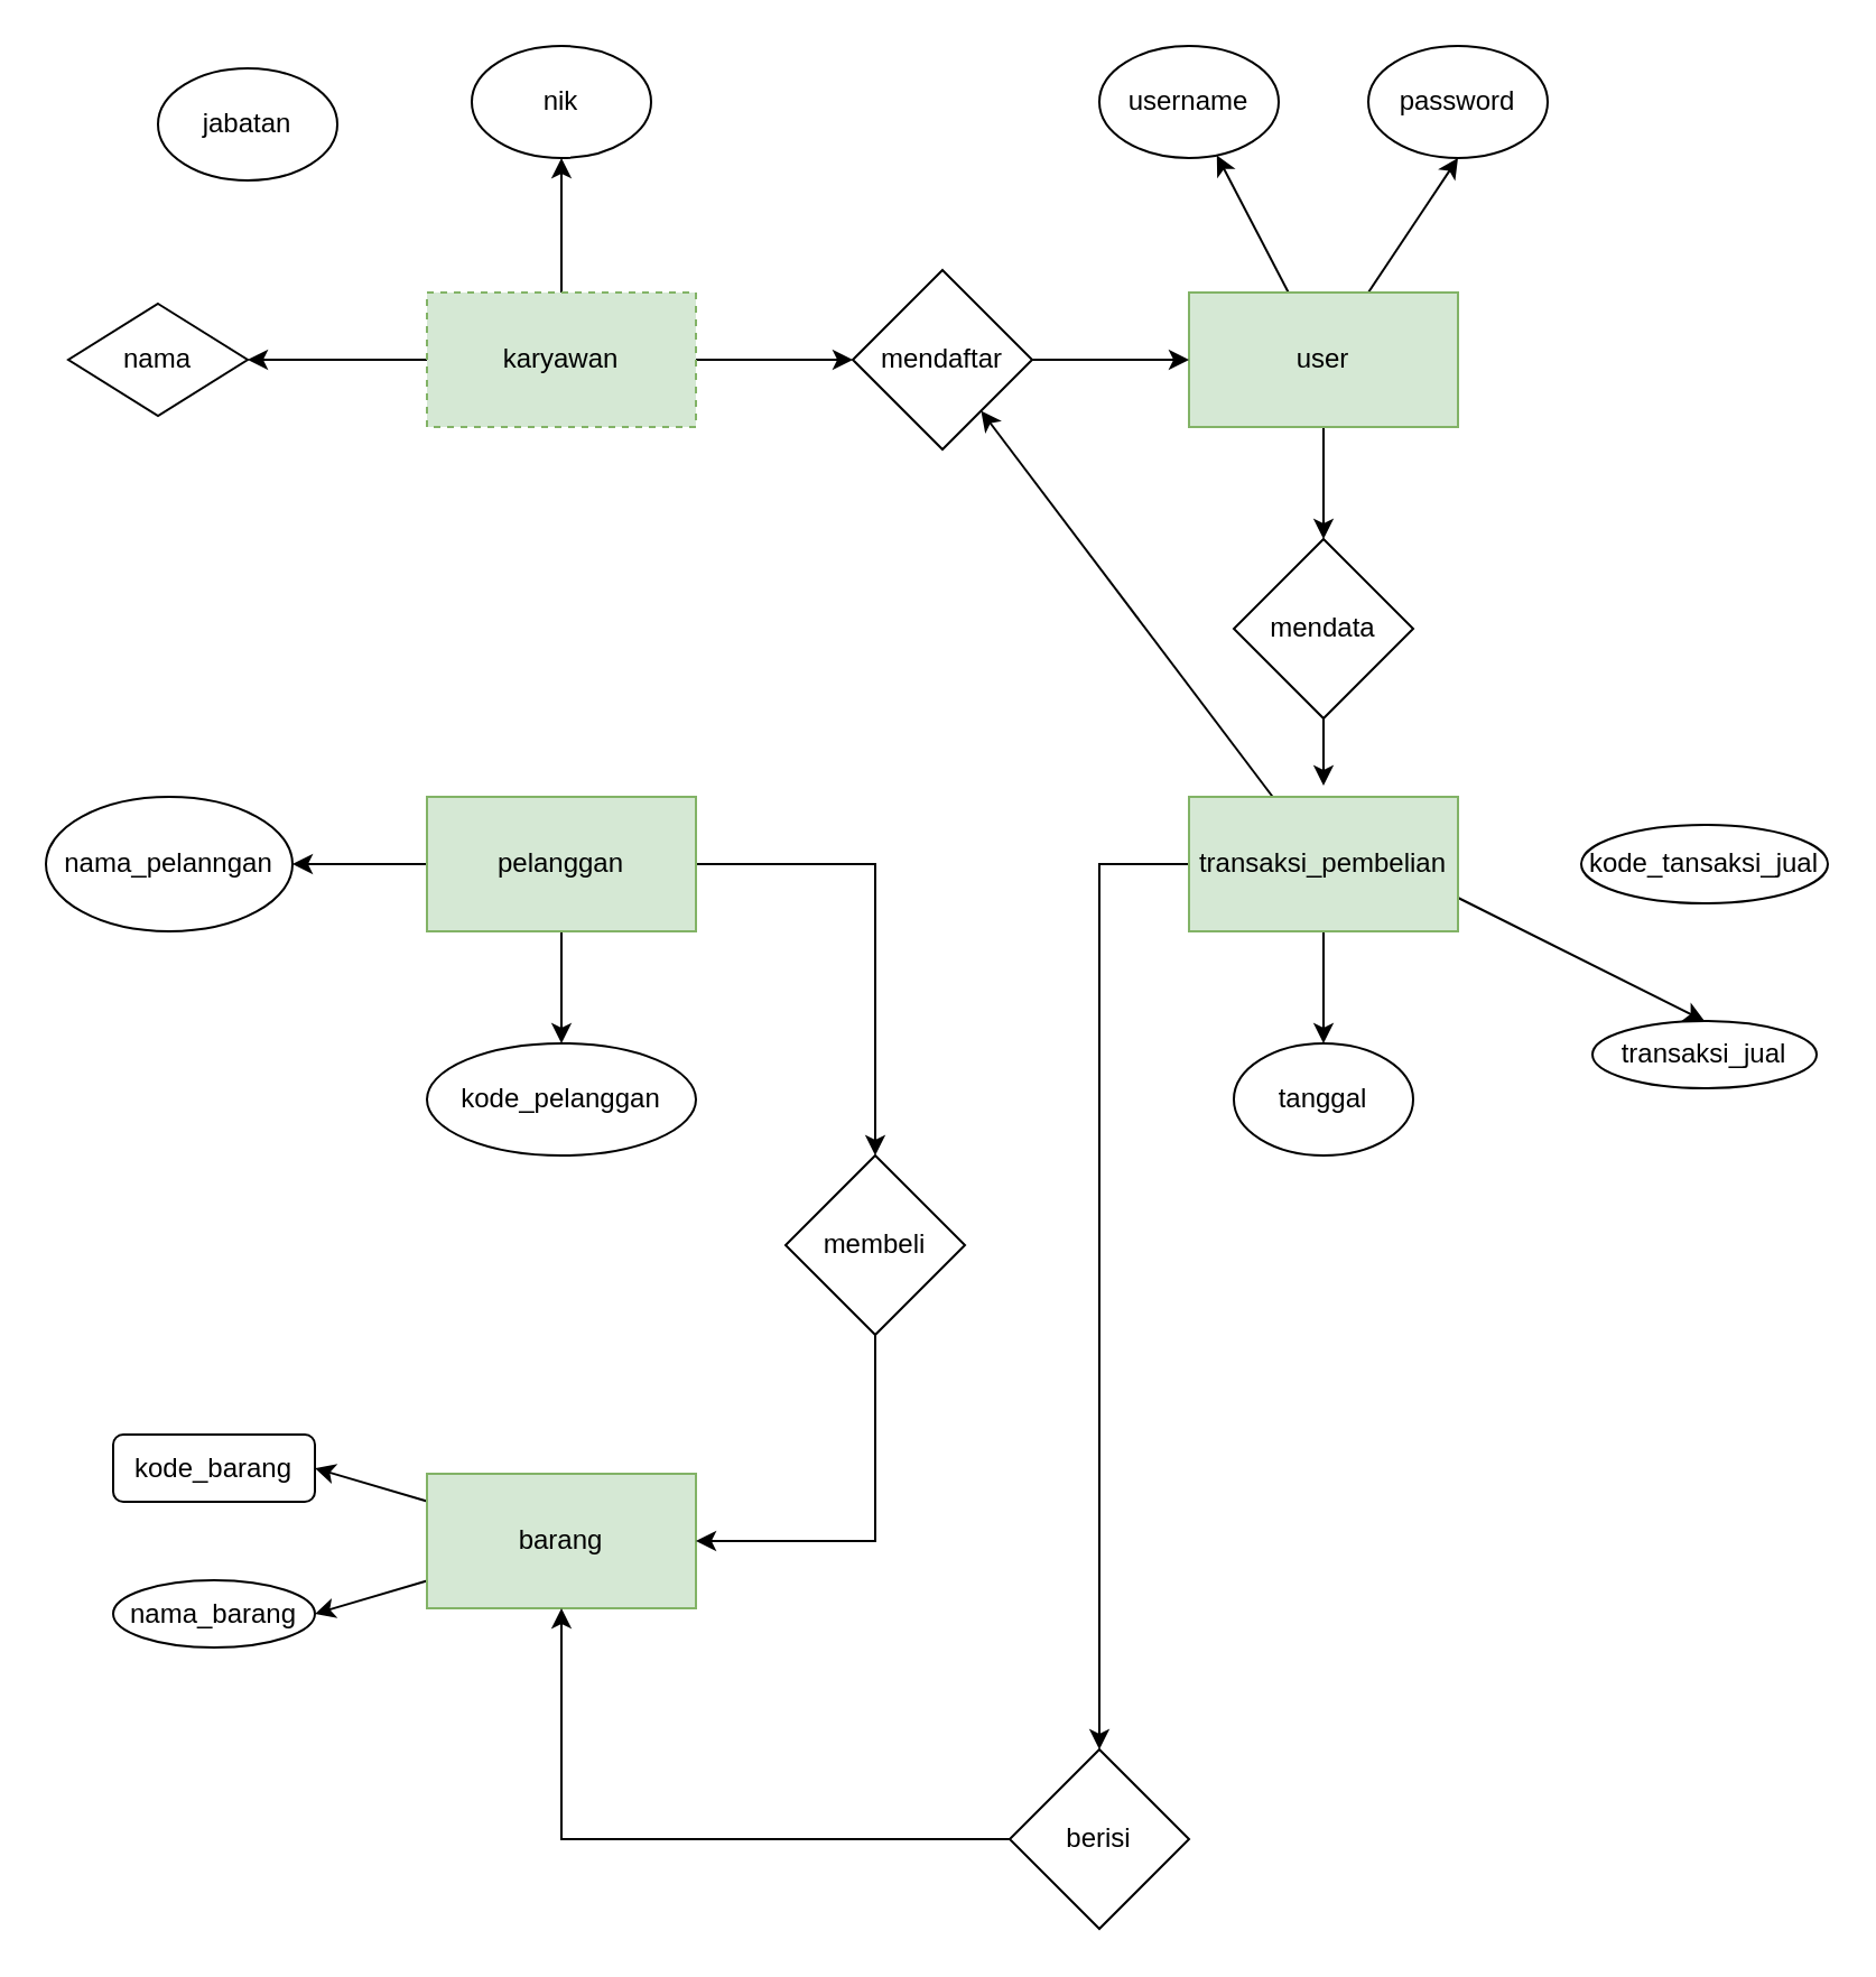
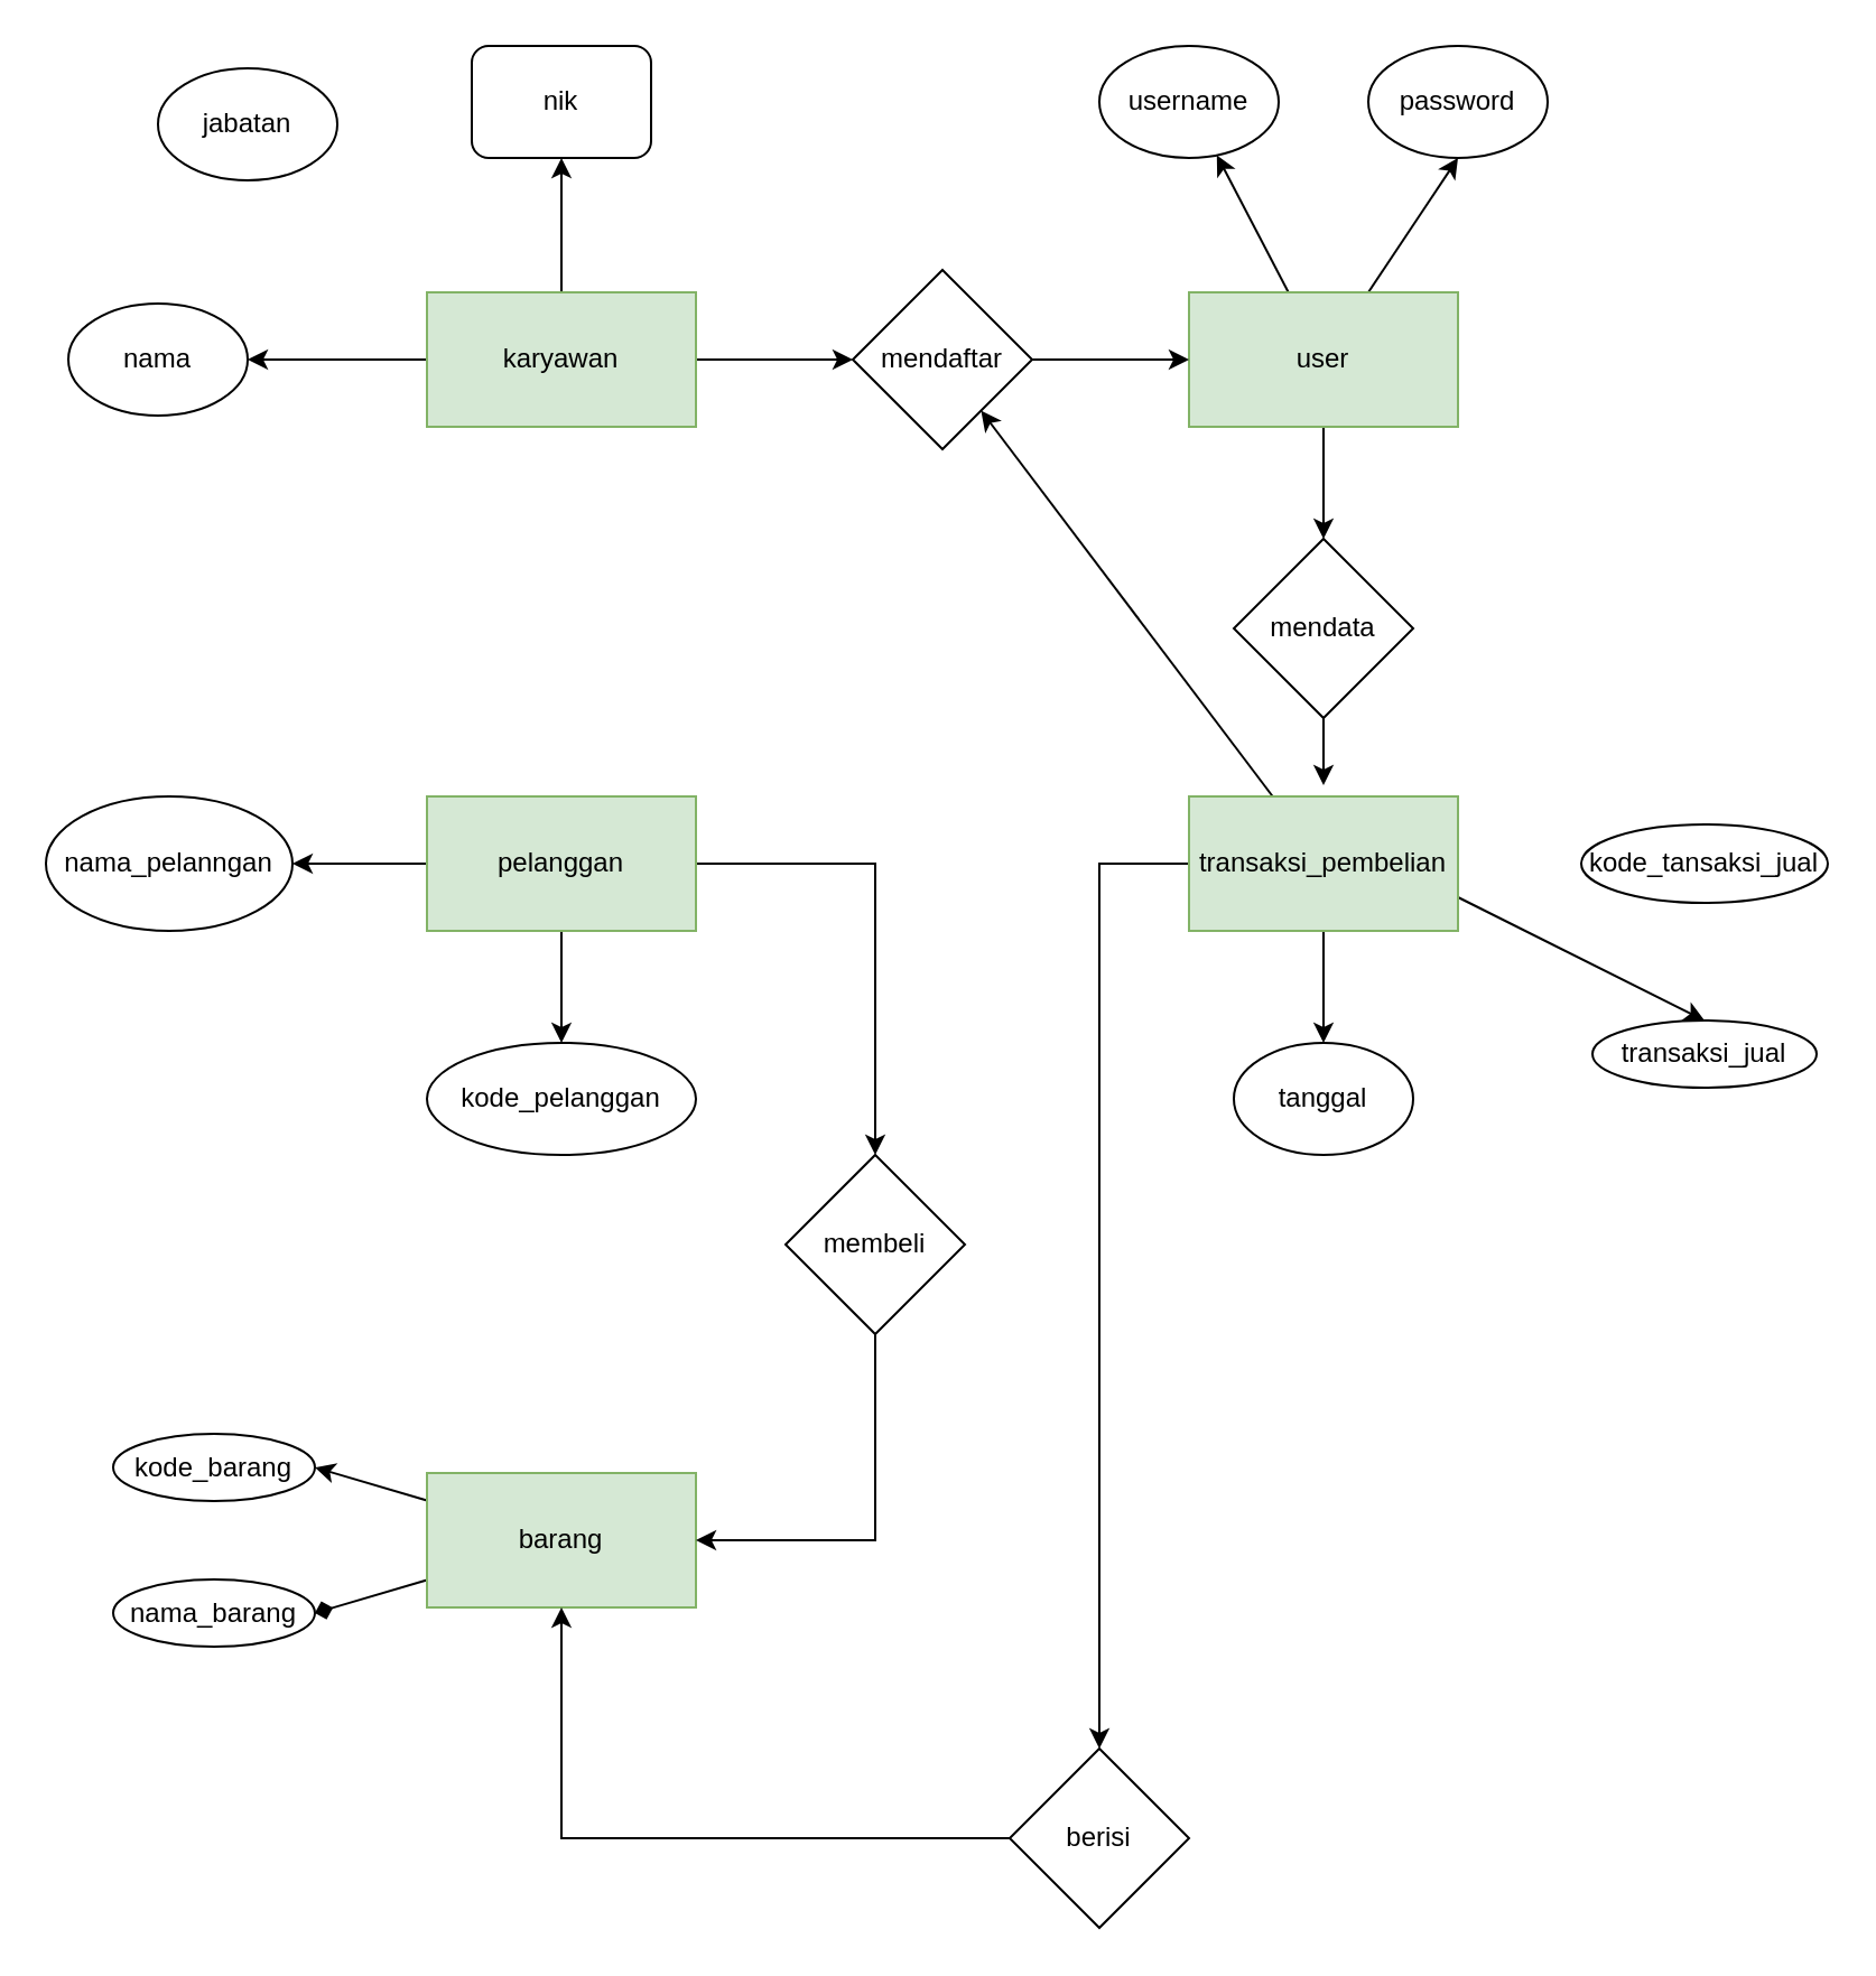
  <mxCell id="0" />
  <mxCell id="1" parent="0" />
  <mxCell id="2" style="edgeStyle=none;rounded=0;orthogonalLoop=1;jettySize=auto;html=1;exitX=0;exitY=0.5;exitDx=0;exitDy=0;entryX=1;entryY=0.5;entryDx=0;entryDy=0;strokeColor=default;" edge="1" parent="1" source="5" target="7"><mxGeometry relative="1" as="geometry" /></mxCell>
  <mxCell id="3" style="edgeStyle=none;rounded=0;orthogonalLoop=1;jettySize=auto;html=1;exitX=0.5;exitY=0;exitDx=0;exitDy=0;entryX=0.5;entryY=1;entryDx=0;entryDy=0;strokeColor=default;" edge="1" parent="1" source="5" target="6"><mxGeometry relative="1" as="geometry" /></mxCell>
  <mxCell id="4" style="edgeStyle=none;rounded=0;orthogonalLoop=1;jettySize=auto;html=1;exitX=1;exitY=0.5;exitDx=0;exitDy=0;entryX=0;entryY=0.5;entryDx=0;entryDy=0;strokeColor=default;" edge="1" parent="1" source="5" target="35"><mxGeometry relative="1" as="geometry" /></mxCell>
- <mxCell id="5" value="karyawan" style="rounded=0;whiteSpace=wrap;html=1;fillColor=#d5e8d4;strokeColor=#82b366;dashed=1;" vertex="1" parent="1"><mxGeometry x="190" y="130" width="120" height="60" as="geometry" /></mxCell>
- <mxCell id="6" value="nik" style="ellipse;whiteSpace=wrap;html=1;" vertex="1" parent="1"><mxGeometry x="210" y="20" width="80" height="50" as="geometry" /></mxCell>
- <mxCell id="7" value="nama" style="rhombus;whiteSpace=wrap;html=1;" vertex="1" parent="1"><mxGeometry x="30" y="135" width="80" height="50" as="geometry" /></mxCell>
+ <mxCell id="5" value="karyawan" style="rounded=0;whiteSpace=wrap;html=1;fillColor=#d5e8d4;strokeColor=#82b366;" vertex="1" parent="1"><mxGeometry x="190" y="130" width="120" height="60" as="geometry" /></mxCell>
+ <mxCell id="6" value="nik" style="whiteSpace=wrap;html=1;rounded=1;" vertex="1" parent="1"><mxGeometry x="210" y="20" width="80" height="50" as="geometry" /></mxCell>
+ <mxCell id="7" value="nama" style="ellipse;whiteSpace=wrap;html=1;" vertex="1" parent="1"><mxGeometry x="30" y="135" width="80" height="50" as="geometry" /></mxCell>
  <mxCell id="8" value="jabatan" style="ellipse;whiteSpace=wrap;html=1;" vertex="1" parent="1"><mxGeometry x="70" y="30" width="80" height="50" as="geometry" /></mxCell>
  <mxCell id="9" style="edgeStyle=none;rounded=0;orthogonalLoop=1;jettySize=auto;html=1;entryX=1;entryY=0.5;entryDx=0;entryDy=0;strokeColor=default;" edge="1" parent="1" source="12" target="13"><mxGeometry relative="1" as="geometry" /></mxCell>
  <mxCell id="10" style="edgeStyle=none;rounded=0;orthogonalLoop=1;jettySize=auto;html=1;exitX=0.5;exitY=1;exitDx=0;exitDy=0;entryX=0.5;entryY=0;entryDx=0;entryDy=0;strokeColor=default;" edge="1" parent="1" source="12" target="14"><mxGeometry relative="1" as="geometry" /></mxCell>
  <mxCell id="11" style="edgeStyle=none;rounded=0;orthogonalLoop=1;jettySize=auto;html=1;strokeColor=default;" edge="1" parent="1" source="12" target="39"><mxGeometry relative="1" as="geometry"><Array as="points"><mxPoint x="390" y="385" /></Array></mxGeometry></mxCell>
  <mxCell id="12" value="pelanggan" style="rounded=0;whiteSpace=wrap;html=1;fillColor=#d5e8d4;strokeColor=#82b366;" vertex="1" parent="1"><mxGeometry x="190" y="355" width="120" height="60" as="geometry" /></mxCell>
  <mxCell id="13" value="nama_pelanngan" style="ellipse;whiteSpace=wrap;html=1;" vertex="1" parent="1"><mxGeometry x="20" y="355" width="110" height="60" as="geometry" /></mxCell>
  <mxCell id="14" value="kode_pelanggan" style="ellipse;whiteSpace=wrap;html=1;" vertex="1" parent="1"><mxGeometry x="190" y="465" width="120" height="50" as="geometry" /></mxCell>
  <mxCell id="15" style="edgeStyle=none;rounded=0;orthogonalLoop=1;jettySize=auto;html=1;strokeColor=default;" edge="1" parent="1" source="18" target="19"><mxGeometry relative="1" as="geometry" /></mxCell>
  <mxCell id="16" style="edgeStyle=none;rounded=0;orthogonalLoop=1;jettySize=auto;html=1;entryX=0.5;entryY=1;entryDx=0;entryDy=0;strokeColor=default;" edge="1" parent="1" source="18" target="20"><mxGeometry relative="1" as="geometry" /></mxCell>
  <mxCell id="17" style="edgeStyle=none;rounded=0;orthogonalLoop=1;jettySize=auto;html=1;entryX=0.5;entryY=0;entryDx=0;entryDy=0;strokeColor=default;" edge="1" parent="1" source="18" target="37"><mxGeometry relative="1" as="geometry" /></mxCell>
  <mxCell id="18" value="user" style="rounded=0;whiteSpace=wrap;html=1;fillColor=#d5e8d4;strokeColor=#82b366;" vertex="1" parent="1"><mxGeometry x="530" y="130" width="120" height="60" as="geometry" /></mxCell>
  <mxCell id="19" value="username" style="ellipse;whiteSpace=wrap;html=1;" vertex="1" parent="1"><mxGeometry x="490" y="20" width="80" height="50" as="geometry" /></mxCell>
  <mxCell id="20" value="password" style="ellipse;whiteSpace=wrap;html=1;" vertex="1" parent="1"><mxGeometry x="610" y="20" width="80" height="50" as="geometry" /></mxCell>
  <mxCell id="21" style="edgeStyle=none;rounded=0;orthogonalLoop=1;jettySize=auto;html=1;strokeColor=default;" edge="1" parent="1" source="25" target="35"><mxGeometry relative="1" as="geometry" /></mxCell>
  <mxCell id="22" style="edgeStyle=none;rounded=0;orthogonalLoop=1;jettySize=auto;html=1;entryX=0.5;entryY=0;entryDx=0;entryDy=0;strokeColor=default;" edge="1" parent="1" source="25" target="26"><mxGeometry relative="1" as="geometry" /></mxCell>
  <mxCell id="23" style="edgeStyle=none;rounded=0;orthogonalLoop=1;jettySize=auto;html=1;exitX=1;exitY=0.75;exitDx=0;exitDy=0;entryX=0.5;entryY=0;entryDx=0;entryDy=0;strokeColor=default;" edge="1" parent="1" source="25" target="28"><mxGeometry relative="1" as="geometry" /></mxCell>
  <mxCell id="24" style="edgeStyle=none;rounded=0;orthogonalLoop=1;jettySize=auto;html=1;exitX=0;exitY=0.5;exitDx=0;exitDy=0;entryX=0.5;entryY=0;entryDx=0;entryDy=0;strokeColor=default;" edge="1" parent="1" source="25" target="41"><mxGeometry relative="1" as="geometry"><Array as="points"><mxPoint x="490" y="385" /></Array></mxGeometry></mxCell>
  <mxCell id="25" value="transaksi_pembelian" style="rounded=0;whiteSpace=wrap;html=1;fillColor=#d5e8d4;strokeColor=#82b366;" vertex="1" parent="1"><mxGeometry x="530" y="355" width="120" height="60" as="geometry" /></mxCell>
  <mxCell id="26" value="tanggal" style="ellipse;whiteSpace=wrap;html=1;" vertex="1" parent="1"><mxGeometry x="550" y="465" width="80" height="50" as="geometry" /></mxCell>
  <mxCell id="27" value="kode_tansaksi_jual" style="ellipse;whiteSpace=wrap;html=1;" vertex="1" parent="1"><mxGeometry x="705" y="367.5" width="110" height="35" as="geometry" /></mxCell>
  <mxCell id="28" value="transaksi_jual" style="ellipse;whiteSpace=wrap;html=1;" vertex="1" parent="1"><mxGeometry x="710" y="455" width="100" height="30" as="geometry" /></mxCell>
- <mxCell id="29" style="edgeStyle=none;rounded=0;orthogonalLoop=1;jettySize=auto;html=1;entryX=1;entryY=0.5;entryDx=0;entryDy=0;strokeColor=default;" edge="1" parent="1" source="31" target="33"><mxGeometry relative="1" as="geometry" /></mxCell>
+ <mxCell id="29" style="edgeStyle=none;rounded=0;orthogonalLoop=1;jettySize=auto;html=1;entryX=1;entryY=0.5;entryDx=0;entryDy=0;strokeColor=default;endArrow=diamond;" edge="1" parent="1" source="31" target="33"><mxGeometry relative="1" as="geometry" /></mxCell>
  <mxCell id="30" style="edgeStyle=none;rounded=0;orthogonalLoop=1;jettySize=auto;html=1;entryX=1;entryY=0.5;entryDx=0;entryDy=0;strokeColor=default;" edge="1" parent="1" source="31" target="32"><mxGeometry relative="1" as="geometry" /></mxCell>
  <mxCell id="31" value="barang" style="rounded=0;whiteSpace=wrap;html=1;fillColor=#d5e8d4;strokeColor=#82b366;" vertex="1" parent="1"><mxGeometry x="190" y="657" width="120" height="60" as="geometry" /></mxCell>
- <mxCell id="32" value="kode_barang" style="whiteSpace=wrap;html=1;rounded=1;" vertex="1" parent="1"><mxGeometry x="50" y="639.5" width="90" height="30" as="geometry" /></mxCell>
+ <mxCell id="32" value="kode_barang" style="ellipse;whiteSpace=wrap;html=1;" vertex="1" parent="1"><mxGeometry x="50" y="639.5" width="90" height="30" as="geometry" /></mxCell>
  <mxCell id="33" value="nama_barang" style="ellipse;whiteSpace=wrap;html=1;" vertex="1" parent="1"><mxGeometry x="50" y="704.5" width="90" height="30" as="geometry" /></mxCell>
  <mxCell id="34" style="edgeStyle=none;rounded=0;orthogonalLoop=1;jettySize=auto;html=1;exitX=1;exitY=0.5;exitDx=0;exitDy=0;entryX=0;entryY=0.5;entryDx=0;entryDy=0;strokeColor=default;" edge="1" parent="1" source="35" target="18"><mxGeometry relative="1" as="geometry" /></mxCell>
  <mxCell id="35" value="mendaftar" style="rhombus;whiteSpace=wrap;html=1;" vertex="1" parent="1"><mxGeometry x="380" y="120" width="80" height="80" as="geometry" /></mxCell>
  <mxCell id="36" style="edgeStyle=none;rounded=0;orthogonalLoop=1;jettySize=auto;html=1;strokeColor=default;" edge="1" parent="1" source="37"><mxGeometry relative="1" as="geometry"><mxPoint x="590" y="350" as="targetPoint" /></mxGeometry></mxCell>
  <mxCell id="37" value="mendata" style="rhombus;whiteSpace=wrap;html=1;" vertex="1" parent="1"><mxGeometry x="550" y="240" width="80" height="80" as="geometry" /></mxCell>
  <mxCell id="38" style="edgeStyle=none;rounded=0;orthogonalLoop=1;jettySize=auto;html=1;entryX=1;entryY=0.5;entryDx=0;entryDy=0;strokeColor=default;" edge="1" parent="1" source="39" target="31"><mxGeometry relative="1" as="geometry"><Array as="points"><mxPoint x="390" y="687" /></Array></mxGeometry></mxCell>
  <mxCell id="39" value="membeli" style="rhombus;whiteSpace=wrap;html=1;" vertex="1" parent="1"><mxGeometry x="350" y="515" width="80" height="80" as="geometry" /></mxCell>
  <mxCell id="40" style="edgeStyle=none;rounded=0;orthogonalLoop=1;jettySize=auto;html=1;entryX=0.5;entryY=1;entryDx=0;entryDy=0;strokeColor=default;" edge="1" parent="1" source="41" target="31"><mxGeometry relative="1" as="geometry"><Array as="points"><mxPoint x="250" y="820" /></Array></mxGeometry></mxCell>
  <mxCell id="41" value="berisi" style="rhombus;whiteSpace=wrap;html=1;" vertex="1" parent="1"><mxGeometry x="450" y="780" width="80" height="80" as="geometry" /></mxCell>
